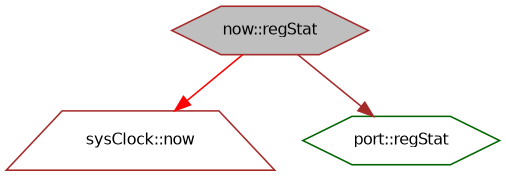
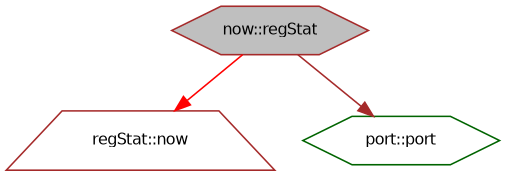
  digraph {
    rankdir=TB
    node [color=brown fillcolor=white fontname=Helvetica fontsize=10 shape=hexagon style=filled]
    edge [fontname=Helvetica fontsize=10 labelfontname=Helvetica labelfontsize=10 style=solid]
    n1 [fillcolor=grey75 fontcolor=black height=0.2 label="now::regStat" width=0.4]
-   n2 [height=0.2 label="sysClock::now" shape=trapezium width=0.4]
-   n3 [color=darkgreen height=0.2 label="port::regStat" width=0.4]
+   n2 [height=0.2 label="regStat::now" shape=trapezium width=0.4]
+   n3 [color=darkgreen height=0.2 label="port::port" width=0.4]
    n1 -> n2 [color=red]
    n1 -> n3 [color=brown]
  }
